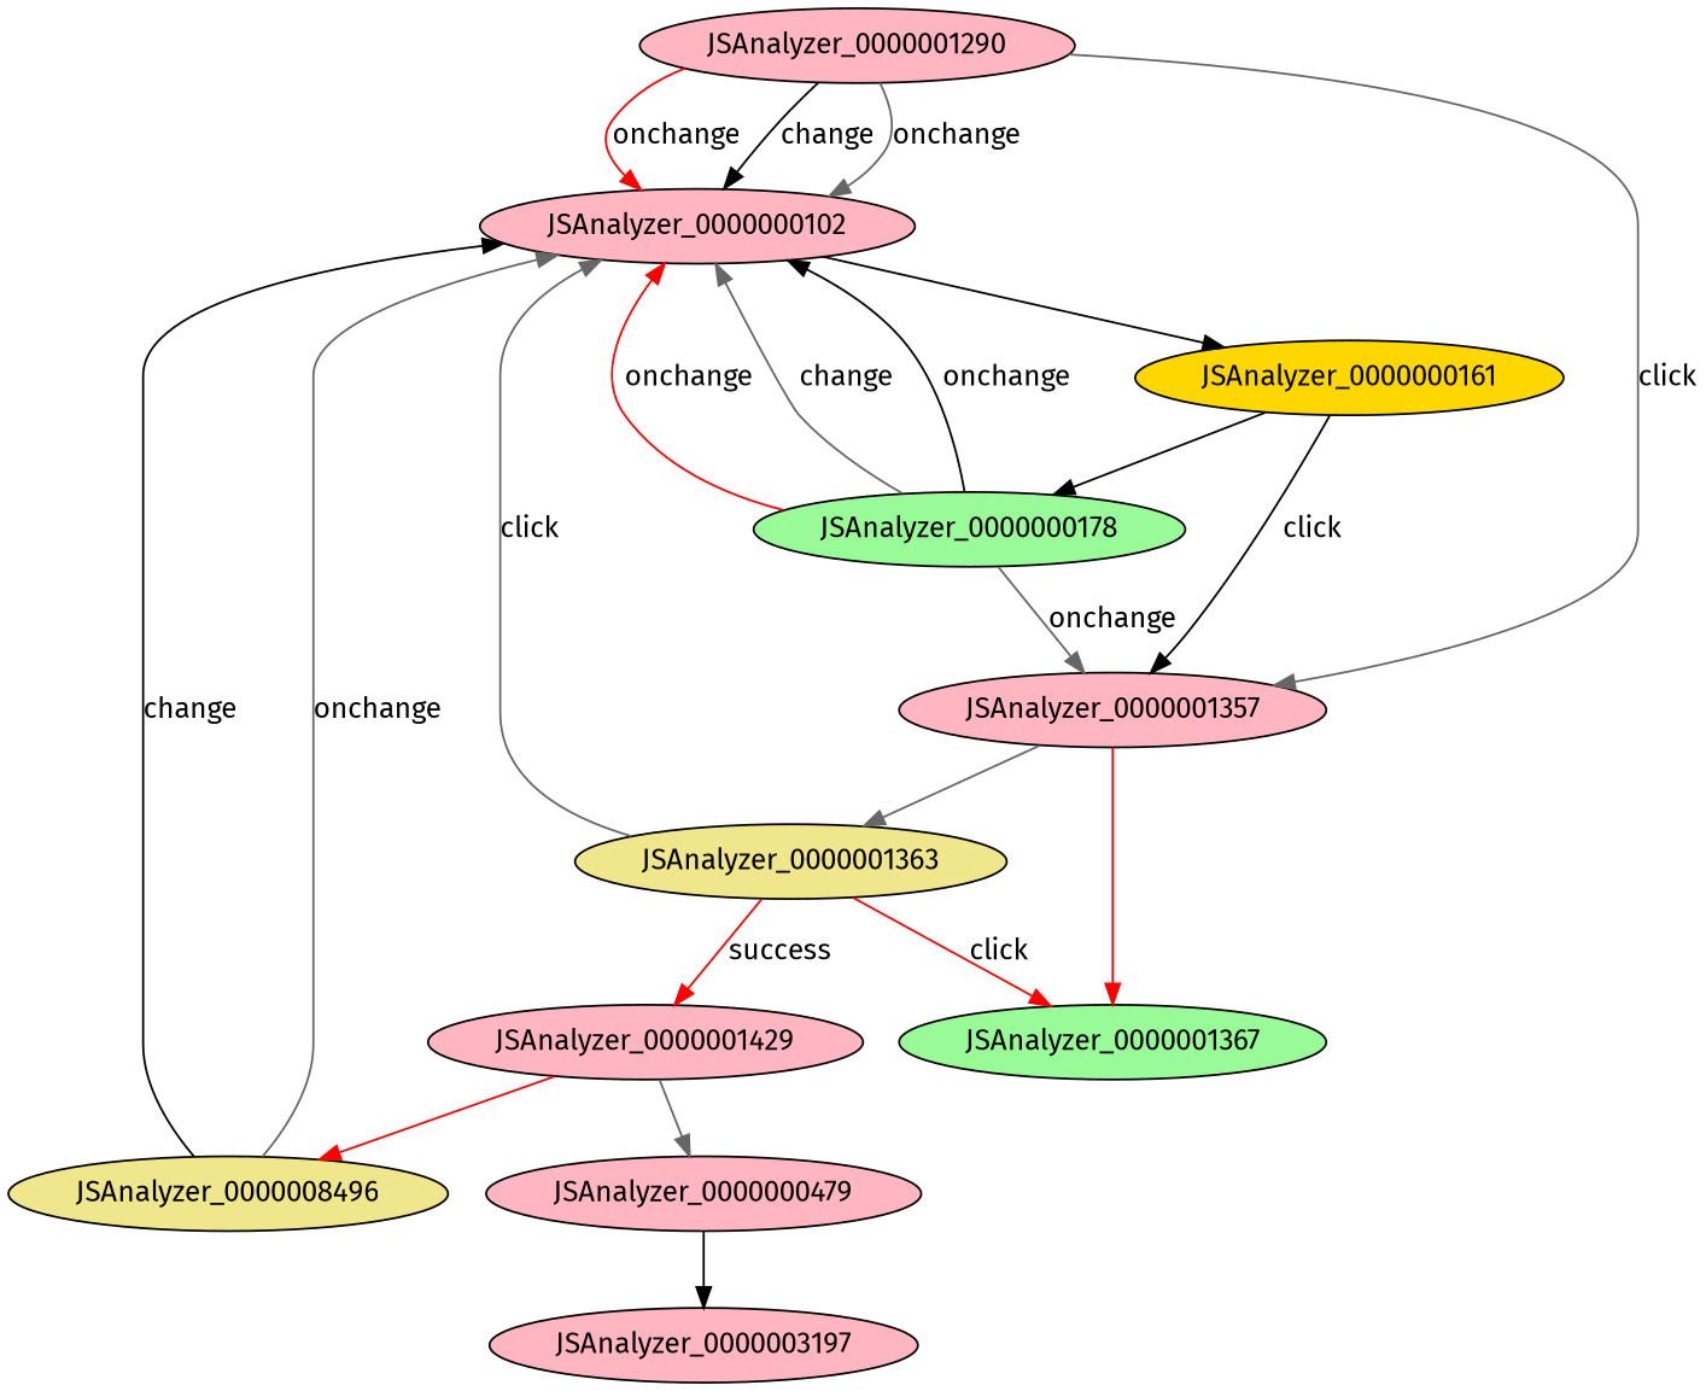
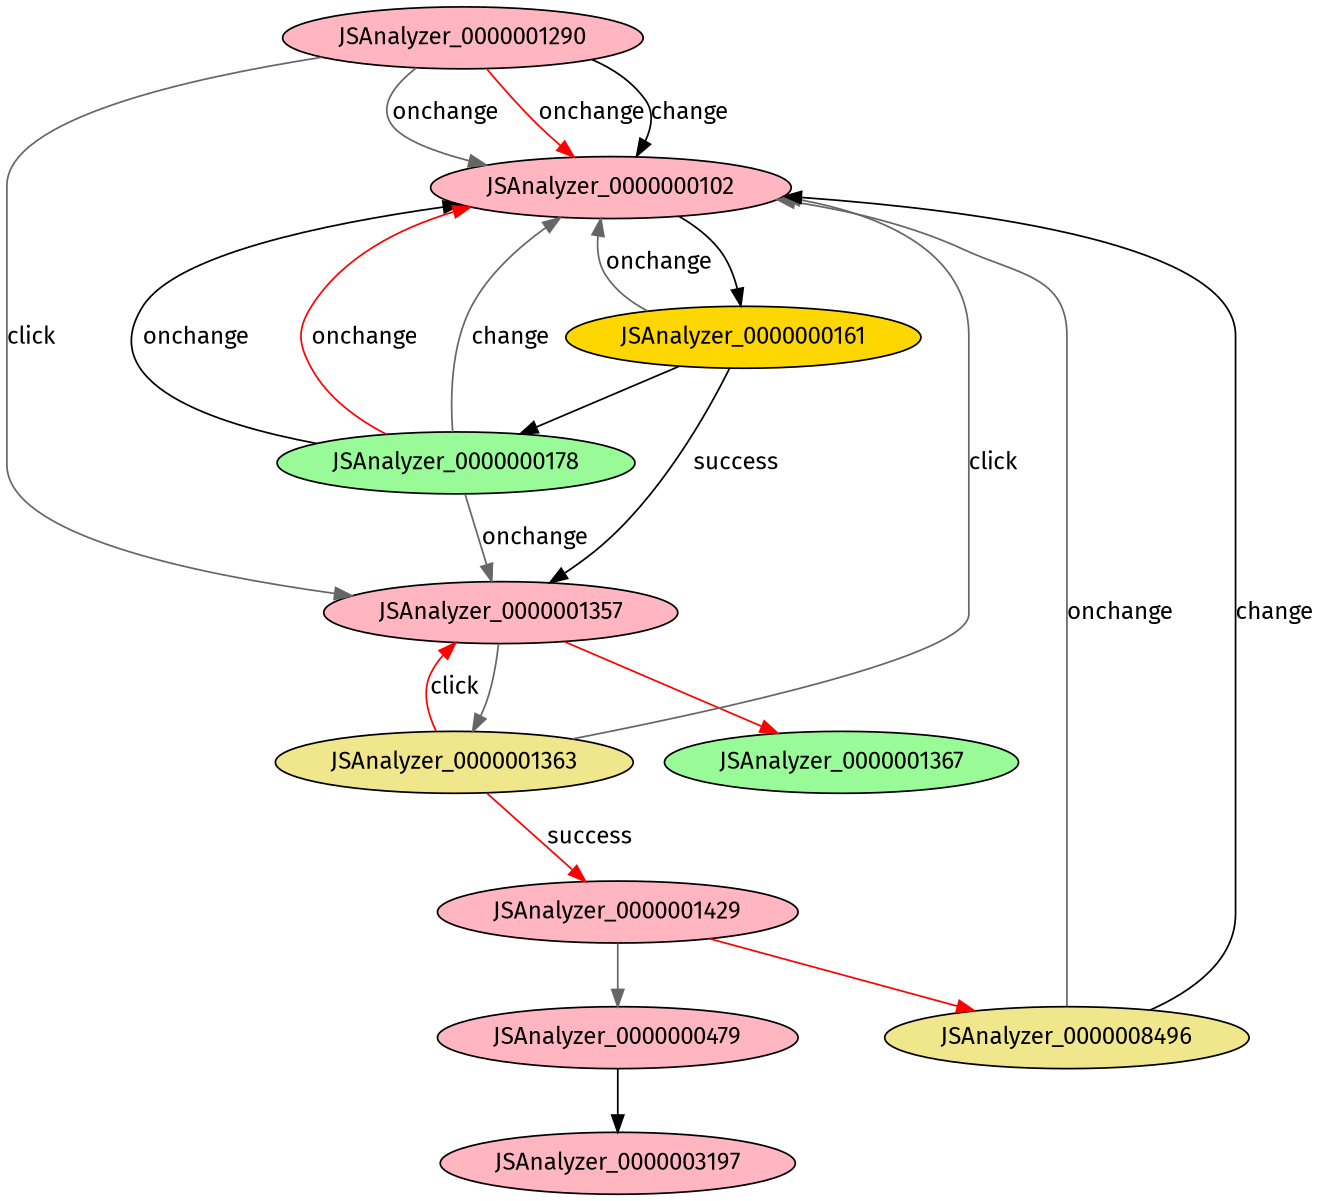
  digraph {
    fontname="Fira Sans"
    node [fillcolor=lightpink fontname="Fira Sans" style=filled]
    edge [color=gray40 fontname="Fira Sans"]
    JSAnalyzer_0000001290
    JSAnalyzer_0000000102
    JSAnalyzer_0000001357
    JSAnalyzer_0000000161 [fillcolor=gold]
    JSAnalyzer_0000000178 [fillcolor=palegreen]
    JSAnalyzer_0000001363 [fillcolor=khaki]
    JSAnalyzer_0000001367 [fillcolor=palegreen]
    JSAnalyzer_0000000479
    JSAnalyzer_0000003197
    n10 [fillcolor=khaki label=JSAnalyzer_0000008496]
    JSAnalyzer_0000001429
    JSAnalyzer_0000001290 -> JSAnalyzer_0000000102 [label=onchange]
    JSAnalyzer_0000001290 -> JSAnalyzer_0000000102 [color=red label=onchange]
    JSAnalyzer_0000001290 -> JSAnalyzer_0000000102 [color=black label=change]
    JSAnalyzer_0000001290 -> JSAnalyzer_0000001357 [label=click]
    JSAnalyzer_0000000102 -> JSAnalyzer_0000000161 [color=black]
    JSAnalyzer_0000001357 -> JSAnalyzer_0000001363
    JSAnalyzer_0000001357 -> JSAnalyzer_0000001367 [color=red]
-   JSAnalyzer_0000000161 -> JSAnalyzer_0000001357 [color=black label=click]
+   JSAnalyzer_0000000161 -> JSAnalyzer_0000000102 [label=onchange]
+   JSAnalyzer_0000000161 -> JSAnalyzer_0000001357 [color=black label=success]
    JSAnalyzer_0000000161 -> JSAnalyzer_0000000178 [color=black]
    JSAnalyzer_0000000178 -> JSAnalyzer_0000000102 [color=black label=onchange]
    JSAnalyzer_0000000178 -> JSAnalyzer_0000000102 [color=red label=onchange]
    JSAnalyzer_0000000178 -> JSAnalyzer_0000000102 [label=change]
    JSAnalyzer_0000000178 -> JSAnalyzer_0000001357 [label=onchange]
    JSAnalyzer_0000001363 -> JSAnalyzer_0000000102 [label=click]
-   JSAnalyzer_0000001363 -> JSAnalyzer_0000001367 [color=red label=click]
+   JSAnalyzer_0000001363 -> JSAnalyzer_0000001357 [color=red label=click]
    JSAnalyzer_0000001363 -> JSAnalyzer_0000001429 [color=red label=success]
    JSAnalyzer_0000000479 -> JSAnalyzer_0000003197 [color=black]
    n10 -> JSAnalyzer_0000000102 [label=onchange]
    n10 -> JSAnalyzer_0000000102 [color=black label=change]
    JSAnalyzer_0000001429 -> JSAnalyzer_0000000479
    JSAnalyzer_0000001429 -> n10 [color=red]
  }
